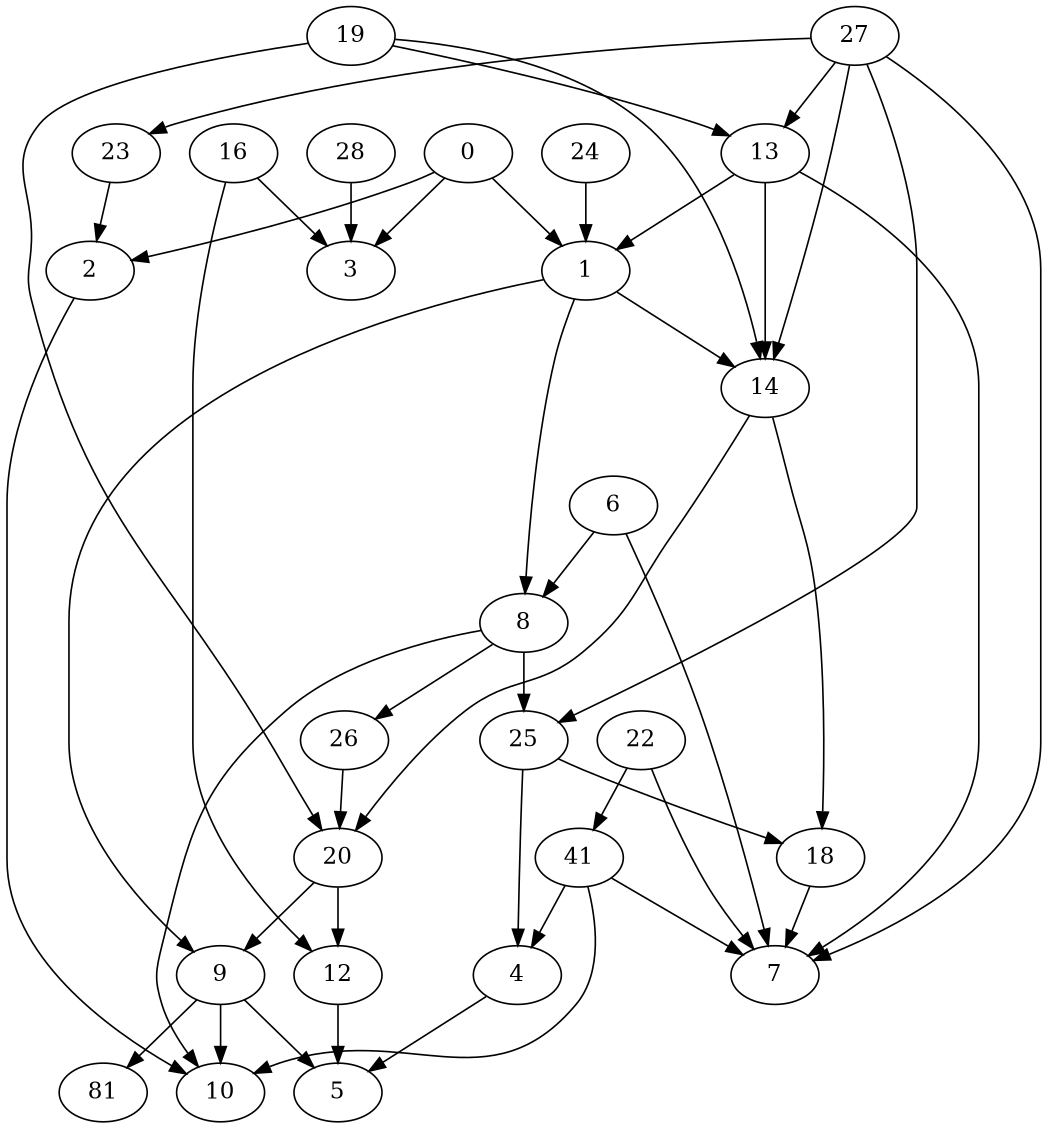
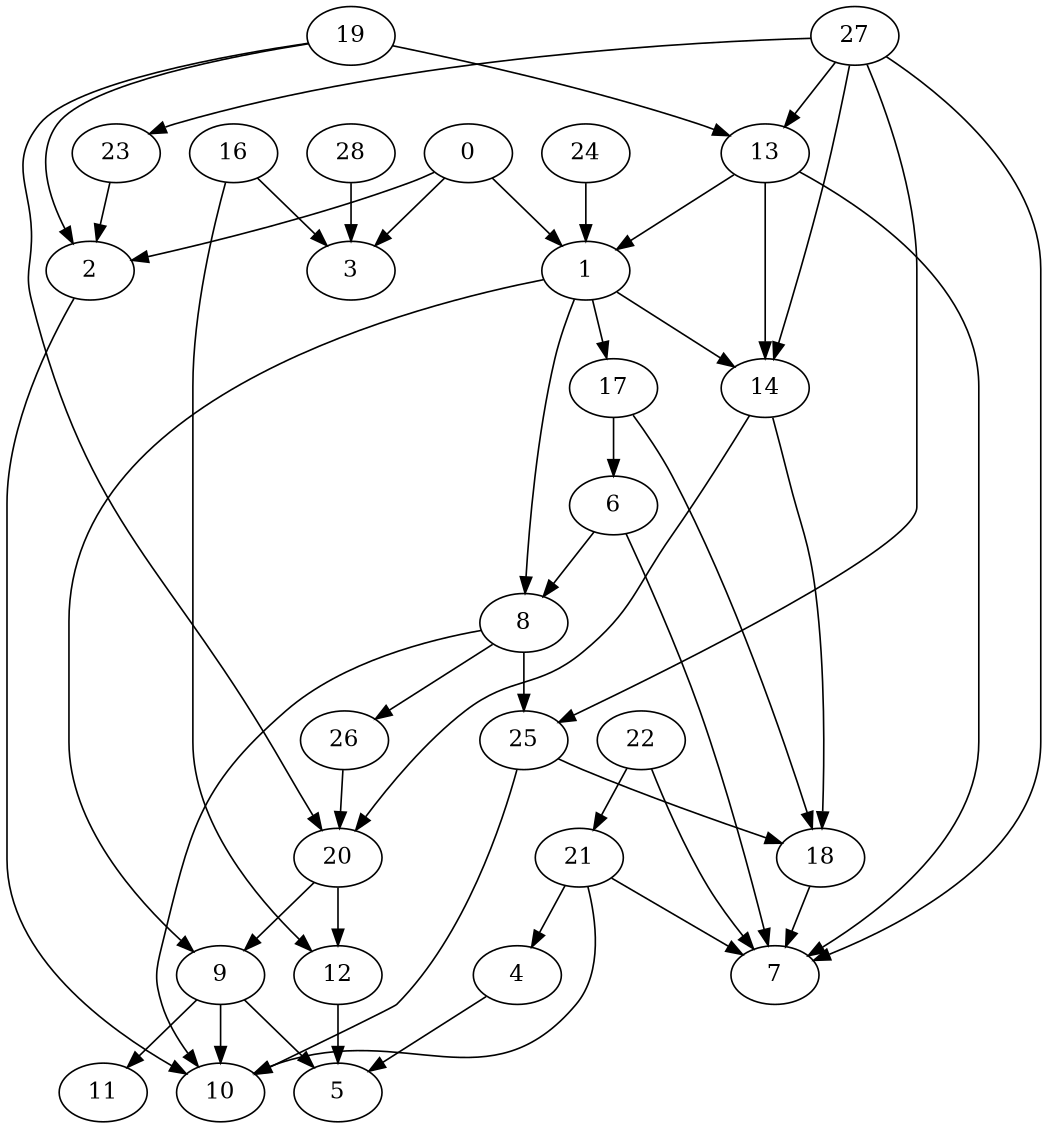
  strict digraph {
    0
    1
    2
    3
    8
    9
    14
+   17
    10
    25
    26
    5
-   11 [label=81]
+   11
    18
    20
    6
    7
    13
    12
    4
    16
    19
-   21 [label=41]
+   21
    22
    23
    24
    27
    28
    0 -> 1
    0 -> 2
    0 -> 3
    1 -> 8
    1 -> 9
    1 -> 14
+   1 -> 17
    2 -> 10
    8 -> 10
    8 -> 25
    8 -> 26
    9 -> 10
    9 -> 5
    9 -> 11
    14 -> 18
    14 -> 20
-   25 -> 4
+   17 -> 18
+   17 -> 6
+   25 -> 10
    25 -> 18
    26 -> 20
    18 -> 7
    20 -> 9
    20 -> 12
    6 -> 8
    6 -> 7
    13 -> 1
    13 -> 14
    13 -> 7
    12 -> 5
    4 -> 5
    16 -> 3
    16 -> 12
-   19 -> 14
+   19 -> 2
    19 -> 20
    19 -> 13
    21 -> 10
    21 -> 7
    21 -> 4
    22 -> 7
    22 -> 21
    23 -> 2
    24 -> 1
    27 -> 14
    27 -> 25
    27 -> 7
    27 -> 13
    27 -> 23
    28 -> 3
  }
